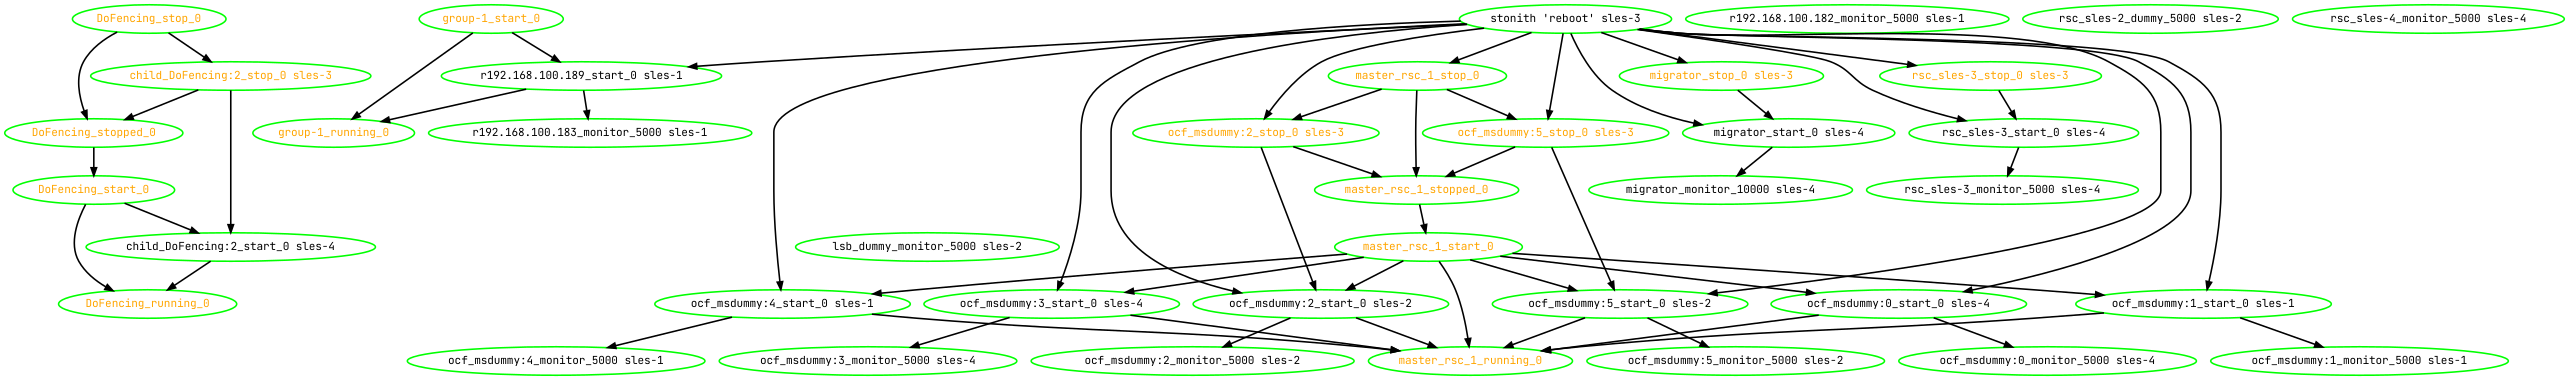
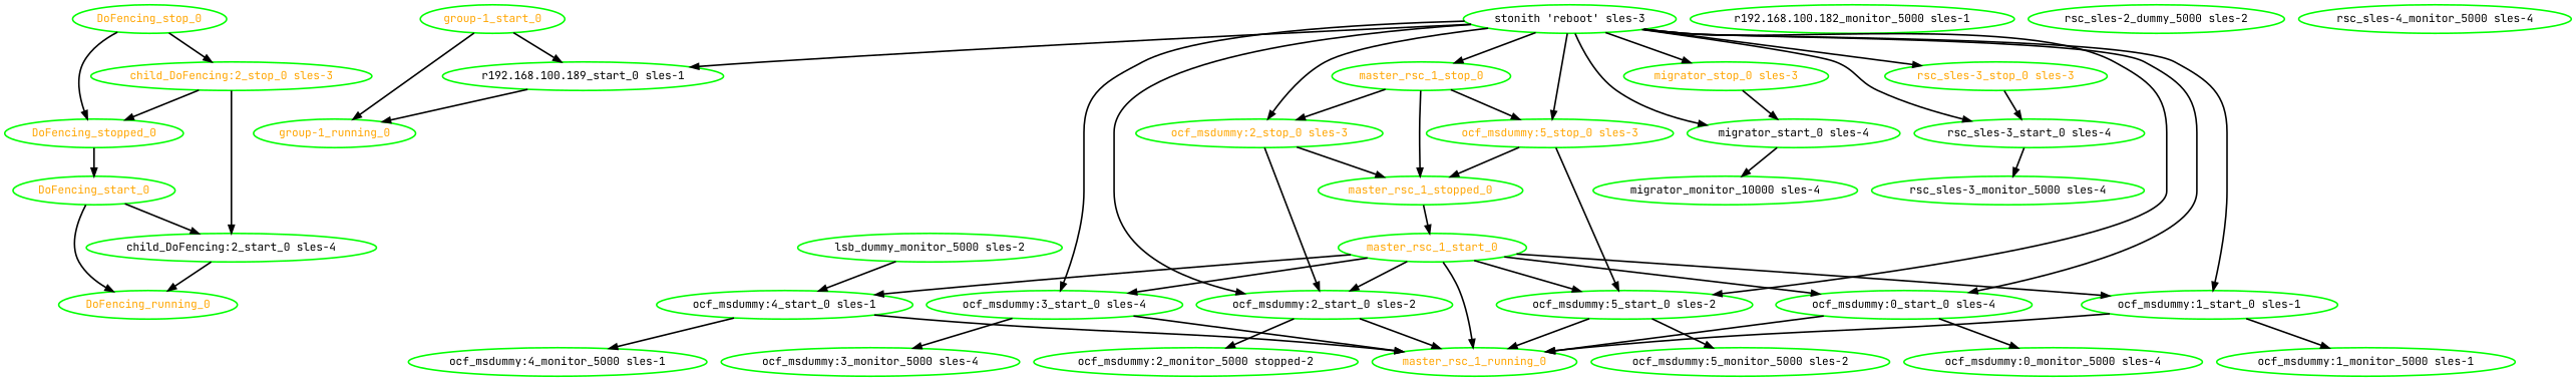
  digraph {
    fontname="JetBrains Mono"
    node [color=green fontcolor=black fontname="JetBrains Mono" style=bold]
    edge [fontname="JetBrains Mono" style=bold]
    DoFencing_running_0 [fontcolor=orange]
    DoFencing_start_0 [fontcolor=orange]
    "child_DoFencing:2_start_0 sles-4"
    DoFencing_stop_0 [fontcolor=orange]
    DoFencing_stopped_0 [fontcolor=orange]
    "child_DoFencing:2_stop_0 sles-3" [fontcolor=orange]
    "group-1_running_0" [fontcolor=orange]
    "group-1_start_0" [fontcolor=orange]
    n9 [label="r192.168.100.189_start_0 sles-1"]
-   "r192.168.100.183_monitor_5000 sles-1"
    "lsb_dummy_monitor_5000 sles-2"
    master_rsc_1_running_0 [fontcolor=orange]
    master_rsc_1_start_0 [fontcolor=orange]
    "ocf_msdummy:0_start_0 sles-4"
    "ocf_msdummy:1_start_0 sles-1"
    "ocf_msdummy:2_start_0 sles-2"
    "ocf_msdummy:3_start_0 sles-4"
    "ocf_msdummy:4_start_0 sles-1"
    "ocf_msdummy:5_start_0 sles-2"
    "ocf_msdummy:0_monitor_5000 sles-4"
    "ocf_msdummy:1_monitor_5000 sles-1"
-   "ocf_msdummy:2_monitor_5000 sles-2"
+   "ocf_msdummy:2_monitor_5000 sles-2" [label="ocf_msdummy:2_monitor_5000 stopped-2"]
    "ocf_msdummy:3_monitor_5000 sles-4"
    "ocf_msdummy:4_monitor_5000 sles-1"
    "ocf_msdummy:5_monitor_5000 sles-2"
    master_rsc_1_stop_0 [fontcolor=orange]
    master_rsc_1_stopped_0 [fontcolor=orange]
    "ocf_msdummy:2_stop_0 sles-3" [fontcolor=orange]
    "ocf_msdummy:5_stop_0 sles-3" [fontcolor=orange]
    "migrator_start_0 sles-4"
    "migrator_monitor_10000 sles-4"
    "migrator_stop_0 sles-3" [fontcolor=orange]
    "r192.168.100.182_monitor_5000 sles-1"
    n34 [label="rsc_sles-2_dummy_5000 sles-2"]
    "rsc_sles-3_start_0 sles-4"
    "rsc_sles-3_monitor_5000 sles-4"
    "rsc_sles-3_stop_0 sles-3" [fontcolor=orange]
    "rsc_sles-4_monitor_5000 sles-4"
    "stonith 'reboot' sles-3"
    DoFencing_start_0 -> DoFencing_running_0
    DoFencing_start_0 -> "child_DoFencing:2_start_0 sles-4"
    "child_DoFencing:2_start_0 sles-4" -> DoFencing_running_0
    DoFencing_stop_0 -> DoFencing_stopped_0
    DoFencing_stop_0 -> "child_DoFencing:2_stop_0 sles-3"
    DoFencing_stopped_0 -> DoFencing_start_0
    "child_DoFencing:2_stop_0 sles-3" -> "child_DoFencing:2_start_0 sles-4"
    "child_DoFencing:2_stop_0 sles-3" -> DoFencing_stopped_0
    "group-1_start_0" -> "group-1_running_0"
    "group-1_start_0" -> n9
    n9 -> "group-1_running_0"
-   n9 -> "r192.168.100.183_monitor_5000 sles-1"
    master_rsc_1_start_0 -> master_rsc_1_running_0
    master_rsc_1_start_0 -> "ocf_msdummy:0_start_0 sles-4"
    master_rsc_1_start_0 -> "ocf_msdummy:1_start_0 sles-1"
    master_rsc_1_start_0 -> "ocf_msdummy:2_start_0 sles-2"
    master_rsc_1_start_0 -> "ocf_msdummy:3_start_0 sles-4"
    master_rsc_1_start_0 -> "ocf_msdummy:4_start_0 sles-1"
    master_rsc_1_start_0 -> "ocf_msdummy:5_start_0 sles-2"
    "ocf_msdummy:0_start_0 sles-4" -> master_rsc_1_running_0
    "ocf_msdummy:0_start_0 sles-4" -> "ocf_msdummy:0_monitor_5000 sles-4"
    "ocf_msdummy:1_start_0 sles-1" -> master_rsc_1_running_0
    "ocf_msdummy:1_start_0 sles-1" -> "ocf_msdummy:1_monitor_5000 sles-1"
    "ocf_msdummy:2_start_0 sles-2" -> master_rsc_1_running_0
    "ocf_msdummy:2_start_0 sles-2" -> "ocf_msdummy:2_monitor_5000 sles-2"
    "ocf_msdummy:3_start_0 sles-4" -> master_rsc_1_running_0
    "ocf_msdummy:3_start_0 sles-4" -> "ocf_msdummy:3_monitor_5000 sles-4"
    "ocf_msdummy:4_start_0 sles-1" -> master_rsc_1_running_0
    "ocf_msdummy:4_start_0 sles-1" -> "ocf_msdummy:4_monitor_5000 sles-1"
    "ocf_msdummy:5_start_0 sles-2" -> master_rsc_1_running_0
    "ocf_msdummy:5_start_0 sles-2" -> "ocf_msdummy:5_monitor_5000 sles-2"
    master_rsc_1_stop_0 -> master_rsc_1_stopped_0
    master_rsc_1_stop_0 -> "ocf_msdummy:2_stop_0 sles-3"
    master_rsc_1_stop_0 -> "ocf_msdummy:5_stop_0 sles-3"
    master_rsc_1_stopped_0 -> master_rsc_1_start_0
    "ocf_msdummy:2_stop_0 sles-3" -> "ocf_msdummy:2_start_0 sles-2"
    "ocf_msdummy:2_stop_0 sles-3" -> master_rsc_1_stopped_0
    "ocf_msdummy:5_stop_0 sles-3" -> "ocf_msdummy:5_start_0 sles-2"
    "ocf_msdummy:5_stop_0 sles-3" -> master_rsc_1_stopped_0
    "migrator_start_0 sles-4" -> "migrator_monitor_10000 sles-4"
    "migrator_stop_0 sles-3" -> "migrator_start_0 sles-4"
    "rsc_sles-3_start_0 sles-4" -> "rsc_sles-3_monitor_5000 sles-4"
    "rsc_sles-3_stop_0 sles-3" -> "rsc_sles-3_start_0 sles-4"
    "stonith 'reboot' sles-3" -> n9
    "stonith 'reboot' sles-3" -> "ocf_msdummy:0_start_0 sles-4"
    "stonith 'reboot' sles-3" -> "ocf_msdummy:1_start_0 sles-1"
    "stonith 'reboot' sles-3" -> "ocf_msdummy:2_start_0 sles-2"
    "stonith 'reboot' sles-3" -> "ocf_msdummy:3_start_0 sles-4"
-   "stonith 'reboot' sles-3" -> "ocf_msdummy:4_start_0 sles-1"
+   "lsb_dummy_monitor_5000 sles-2" -> "ocf_msdummy:4_start_0 sles-1"
    "stonith 'reboot' sles-3" -> "ocf_msdummy:5_start_0 sles-2"
    "stonith 'reboot' sles-3" -> master_rsc_1_stop_0
    "stonith 'reboot' sles-3" -> "ocf_msdummy:2_stop_0 sles-3"
    "stonith 'reboot' sles-3" -> "ocf_msdummy:5_stop_0 sles-3"
    "stonith 'reboot' sles-3" -> "migrator_start_0 sles-4"
    "stonith 'reboot' sles-3" -> "migrator_stop_0 sles-3"
    "stonith 'reboot' sles-3" -> "rsc_sles-3_start_0 sles-4"
    "stonith 'reboot' sles-3" -> "rsc_sles-3_stop_0 sles-3"
  }
